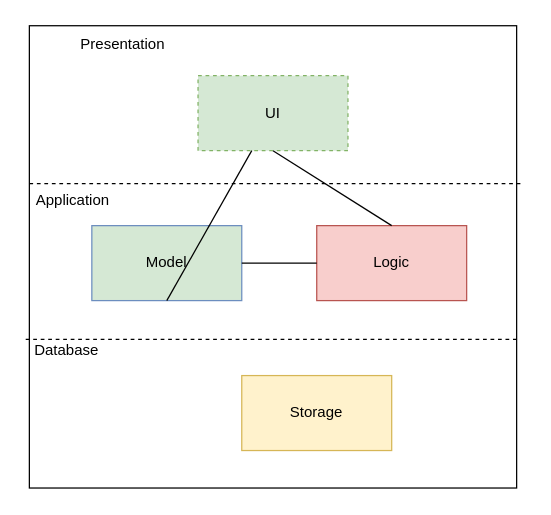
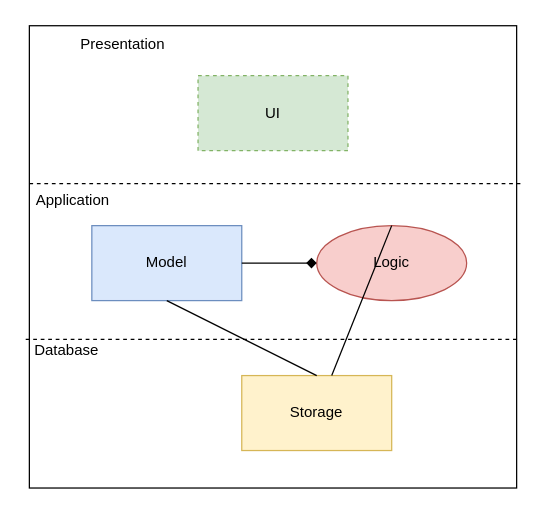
  <mxCell id="0" />
  <mxCell id="1" parent="0" />
  <mxCell id="2" value="" style="rounded=0;whiteSpace=wrap;html=1;" vertex="1" parent="1"><mxGeometry x="23" y="20" width="390" height="370" as="geometry" /></mxCell>
  <mxCell id="3" value="" style="endArrow=none;dashed=1;html=1;exitX=0;exitY=0.385;exitDx=0;exitDy=0;exitPerimeter=0;entryX=1.015;entryY=0.385;entryDx=0;entryDy=0;entryPerimeter=0;" edge="1" parent="1"><mxGeometry width="50" height="50" relative="1" as="geometry"><mxPoint x="23" y="146.45" as="sourcePoint" /><mxPoint x="418.85" y="146.45" as="targetPoint" /></mxGeometry></mxCell>
  <mxCell id="4" value="" style="endArrow=none;dashed=1;html=1;exitX=0;exitY=0.385;exitDx=0;exitDy=0;exitPerimeter=0;entryX=1.015;entryY=0.385;entryDx=0;entryDy=0;entryPerimeter=0;" edge="1" parent="1"><mxGeometry width="50" height="50" relative="1" as="geometry"><mxPoint x="20.08" y="271" as="sourcePoint" /><mxPoint x="415.93" y="271" as="targetPoint" /></mxGeometry></mxCell>
  <mxCell id="5" value="Presentation" style="text;html=1;strokeColor=none;fillColor=none;align=center;verticalAlign=middle;whiteSpace=wrap;rounded=0;" vertex="1" parent="1"><mxGeometry x="78" y="25" width="40" height="20" as="geometry" /></mxCell>
  <mxCell id="6" value="Application" style="text;html=1;strokeColor=none;fillColor=none;align=center;verticalAlign=middle;whiteSpace=wrap;rounded=0;" vertex="1" parent="1"><mxGeometry x="23" y="150" width="70" height="20" as="geometry" /></mxCell>
  <mxCell id="7" value="Database" style="text;html=1;strokeColor=none;fillColor=none;align=center;verticalAlign=middle;whiteSpace=wrap;rounded=0;" vertex="1" parent="1"><mxGeometry x="23" y="270" width="60" height="20" as="geometry" /></mxCell>
  <mxCell id="8" value="UI" style="rounded=0;whiteSpace=wrap;html=1;fillColor=#d5e8d4;strokeColor=#82b366;dashed=1;" vertex="1" parent="1"><mxGeometry x="158" y="60" width="120" height="60" as="geometry" /></mxCell>
- <mxCell id="9" value="Model" style="rounded=0;whiteSpace=wrap;html=1;fillColor=#d5e8d4;strokeColor=#6c8ebf;" vertex="1" parent="1"><mxGeometry x="73" y="180" width="120" height="60" as="geometry" /></mxCell>
- <mxCell id="10" value="Logic" style="rounded=0;whiteSpace=wrap;html=1;fillColor=#f8cecc;strokeColor=#b85450;" vertex="1" parent="1"><mxGeometry x="253" y="180" width="120" height="60" as="geometry" /></mxCell>
+ <mxCell id="9" value="Model" style="rounded=0;whiteSpace=wrap;html=1;fillColor=#dae8fc;strokeColor=#6c8ebf;" vertex="1" parent="1"><mxGeometry x="73" y="180" width="120" height="60" as="geometry" /></mxCell>
+ <mxCell id="10" value="Logic" style="ellipse;whiteSpace=wrap;html=1;fillColor=#f8cecc;strokeColor=#b85450;" vertex="1" parent="1"><mxGeometry x="253" y="180" width="120" height="60" as="geometry" /></mxCell>
  <mxCell id="11" value="Storage" style="rounded=0;whiteSpace=wrap;html=1;fillColor=#fff2cc;strokeColor=#d6b656;" vertex="1" parent="1"><mxGeometry x="193" y="300" width="120" height="60" as="geometry" /></mxCell>
- <mxCell id="12" value="" style="endArrow=none;html=1;exitX=0.5;exitY=1;exitDx=0;exitDy=0;" edge="1" parent="1" source="9" target="8"><mxGeometry width="50" height="50" relative="1" as="geometry"><mxPoint x="203" y="240" as="sourcePoint" /><mxPoint x="253" y="190" as="targetPoint" /></mxGeometry></mxCell>
- <mxCell id="13" value="" style="endArrow=none;html=1;entryX=0.5;entryY=1;entryDx=0;entryDy=0;exitX=0.5;exitY=0;exitDx=0;exitDy=0;" edge="1" parent="1" source="10" target="8"><mxGeometry width="50" height="50" relative="1" as="geometry"><mxPoint x="143" y="250" as="sourcePoint" /><mxPoint x="228" y="315" as="targetPoint" /></mxGeometry></mxCell>
- <mxCell id="14" value="" style="endArrow=none;html=1;entryX=0;entryY=0.5;entryDx=0;entryDy=0;exitX=1;exitY=0.5;exitDx=0;exitDy=0;" edge="1" parent="1" source="9" target="10"><mxGeometry width="50" height="50" relative="1" as="geometry"><mxPoint x="323" y="190" as="sourcePoint" /><mxPoint x="228" y="130" as="targetPoint" /></mxGeometry></mxCell>
+ <mxCell id="12" value="" style="endArrow=none;html=1;entryX=0.5;entryY=0;entryDx=0;entryDy=0;exitX=0.5;exitY=1;exitDx=0;exitDy=0;" edge="1" parent="1" source="9" target="11"><mxGeometry width="50" height="50" relative="1" as="geometry"><mxPoint x="203" y="240" as="sourcePoint" /><mxPoint x="253" y="190" as="targetPoint" /></mxGeometry></mxCell>
+ <mxCell id="13" value="" style="endArrow=none;html=1;exitX=0.5;exitY=0;exitDx=0;exitDy=0;" edge="1" parent="1" source="10" target="11"><mxGeometry width="50" height="50" relative="1" as="geometry"><mxPoint x="143" y="250" as="sourcePoint" /><mxPoint x="228" y="315" as="targetPoint" /></mxGeometry></mxCell>
+ <mxCell id="14" value="" style="endArrow=diamond;html=1;entryX=0;entryY=0.5;entryDx=0;entryDy=0;exitX=1;exitY=0.5;exitDx=0;exitDy=0;" edge="1" parent="1" source="9" target="10"><mxGeometry width="50" height="50" relative="1" as="geometry"><mxPoint x="323" y="190" as="sourcePoint" /><mxPoint x="228" y="130" as="targetPoint" /></mxGeometry></mxCell>
